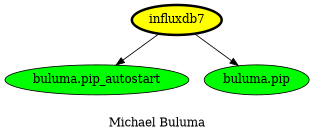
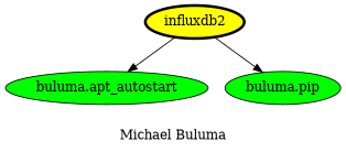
  digraph {
    label="Michael Buluma"
    node [fillcolor=green style=filled]
-   influxdb2 [fillcolor=yellow penwidth=3 label=influxdb7]
-   "buluma.apt_autostart" [label="buluma.pip_autostart"]
+   influxdb2 [fillcolor=yellow penwidth=3]
+   "buluma.apt_autostart"
    "buluma.pip"
    influxdb2 -> "buluma.apt_autostart"
    influxdb2 -> "buluma.pip"
  }
